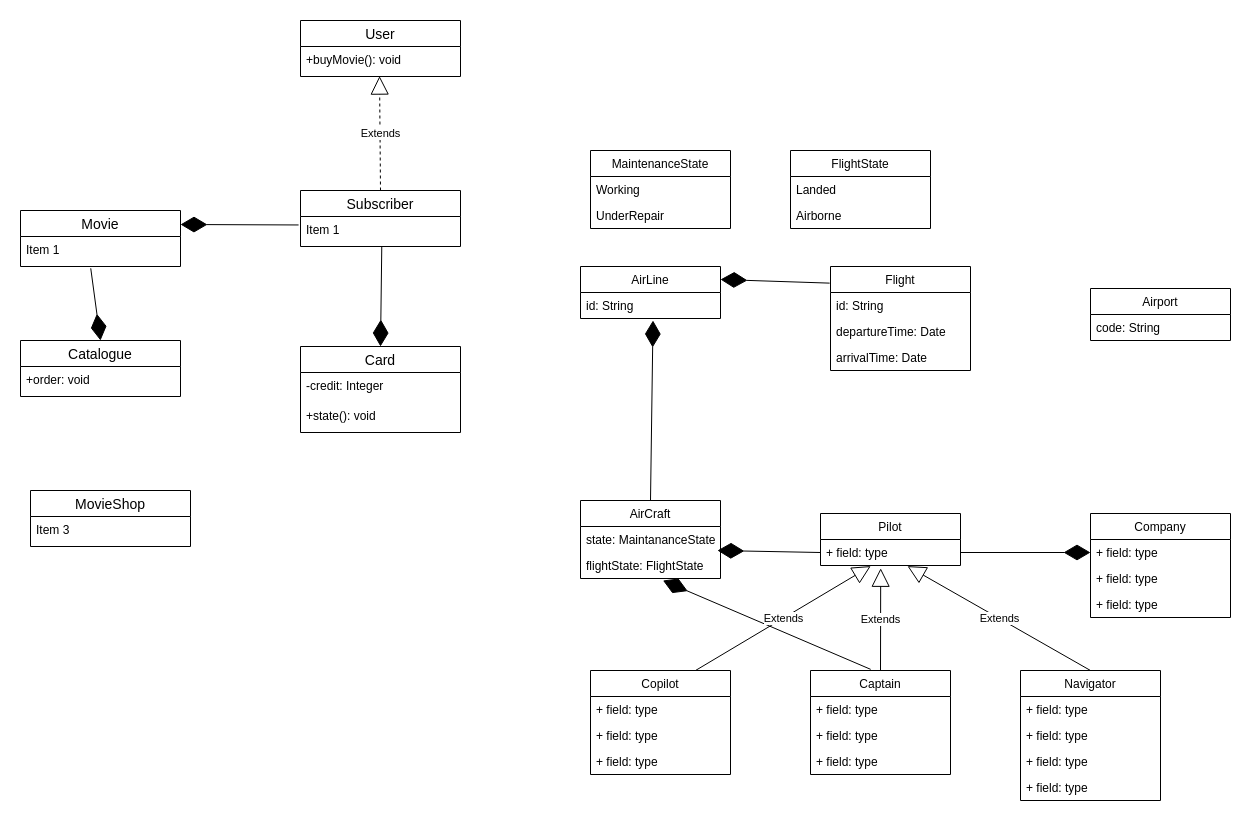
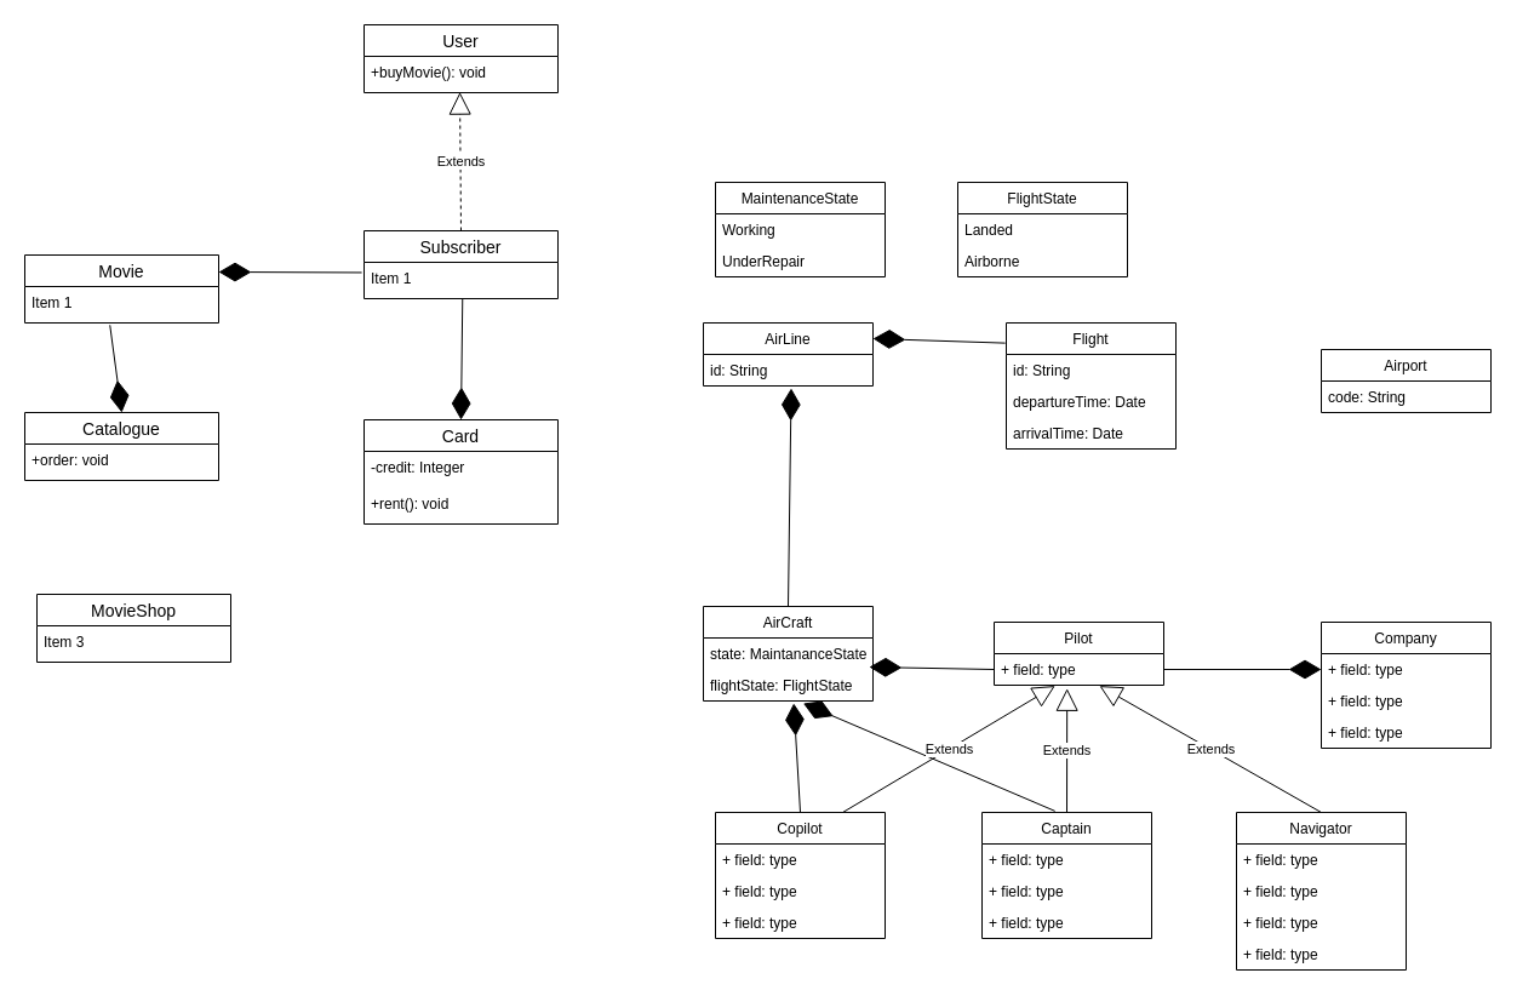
  <mxCell id="0" />
  <mxCell id="1" parent="0" />
  <mxCell id="2" value="MovieShop" style="swimlane;fontStyle=0;childLayout=stackLayout;horizontal=1;startSize=26;horizontalStack=0;resizeParent=1;resizeParentMax=0;resizeLast=0;collapsible=1;marginBottom=0;align=center;fontSize=14;" vertex="1" parent="1"><mxGeometry x="30" y="490" width="160" height="56" as="geometry" /></mxCell>
  <mxCell id="3" value="Item 3" style="text;strokeColor=none;fillColor=none;spacingLeft=4;spacingRight=4;overflow=hidden;rotatable=0;points=[[0,0.5],[1,0.5]];portConstraint=eastwest;fontSize=12;" vertex="1" parent="2"><mxGeometry y="26" width="160" height="30" as="geometry" /></mxCell>
  <mxCell id="4" value="Catalogue" style="swimlane;fontStyle=0;childLayout=stackLayout;horizontal=1;startSize=26;horizontalStack=0;resizeParent=1;resizeParentMax=0;resizeLast=0;collapsible=1;marginBottom=0;align=center;fontSize=14;" vertex="1" parent="1"><mxGeometry x="20" y="340" width="160" height="56" as="geometry" /></mxCell>
  <mxCell id="5" value="+order: void" style="text;strokeColor=none;fillColor=none;spacingLeft=4;spacingRight=4;overflow=hidden;rotatable=0;points=[[0,0.5],[1,0.5]];portConstraint=eastwest;fontSize=12;" vertex="1" parent="4"><mxGeometry y="26" width="160" height="30" as="geometry" /></mxCell>
  <mxCell id="6" value="Movie" style="swimlane;fontStyle=0;childLayout=stackLayout;horizontal=1;startSize=26;horizontalStack=0;resizeParent=1;resizeParentMax=0;resizeLast=0;collapsible=1;marginBottom=0;align=center;fontSize=14;" vertex="1" parent="1"><mxGeometry x="20" y="210" width="160" height="56" as="geometry" /></mxCell>
  <mxCell id="7" value="Item 1" style="text;strokeColor=none;fillColor=none;spacingLeft=4;spacingRight=4;overflow=hidden;rotatable=0;points=[[0,0.5],[1,0.5]];portConstraint=eastwest;fontSize=12;" vertex="1" parent="6"><mxGeometry y="26" width="160" height="30" as="geometry" /></mxCell>
  <mxCell id="8" value="Subscriber" style="swimlane;fontStyle=0;childLayout=stackLayout;horizontal=1;startSize=26;horizontalStack=0;resizeParent=1;resizeParentMax=0;resizeLast=0;collapsible=1;marginBottom=0;align=center;fontSize=14;" vertex="1" parent="1"><mxGeometry x="300" y="190" width="160" height="56" as="geometry" /></mxCell>
  <mxCell id="9" value="Item 1" style="text;strokeColor=none;fillColor=none;spacingLeft=4;spacingRight=4;overflow=hidden;rotatable=0;points=[[0,0.5],[1,0.5]];portConstraint=eastwest;fontSize=12;" vertex="1" parent="8"><mxGeometry y="26" width="160" height="30" as="geometry" /></mxCell>
  <mxCell id="10" value="User" style="swimlane;fontStyle=0;childLayout=stackLayout;horizontal=1;startSize=26;horizontalStack=0;resizeParent=1;resizeParentMax=0;resizeLast=0;collapsible=1;marginBottom=0;align=center;fontSize=14;" vertex="1" parent="1"><mxGeometry x="300" y="20" width="160" height="56" as="geometry" /></mxCell>
  <mxCell id="11" value="+buyMovie(): void" style="text;strokeColor=none;fillColor=none;spacingLeft=4;spacingRight=4;overflow=hidden;rotatable=0;points=[[0,0.5],[1,0.5]];portConstraint=eastwest;fontSize=12;" vertex="1" parent="10"><mxGeometry y="26" width="160" height="30" as="geometry" /></mxCell>
  <mxCell id="12" value="Card" style="swimlane;fontStyle=0;childLayout=stackLayout;horizontal=1;startSize=26;horizontalStack=0;resizeParent=1;resizeParentMax=0;resizeLast=0;collapsible=1;marginBottom=0;align=center;fontSize=14;" vertex="1" parent="1"><mxGeometry x="300" y="346" width="160" height="86" as="geometry" /></mxCell>
  <mxCell id="13" value="-credit: Integer" style="text;strokeColor=none;fillColor=none;spacingLeft=4;spacingRight=4;overflow=hidden;rotatable=0;points=[[0,0.5],[1,0.5]];portConstraint=eastwest;fontSize=12;" vertex="1" parent="12"><mxGeometry y="26" width="160" height="30" as="geometry" /></mxCell>
- <mxCell id="14" value="+state(): void" style="text;strokeColor=none;fillColor=none;spacingLeft=4;spacingRight=4;overflow=hidden;rotatable=0;points=[[0,0.5],[1,0.5]];portConstraint=eastwest;fontSize=12;" vertex="1" parent="12"><mxGeometry y="56" width="160" height="30" as="geometry" /></mxCell>
+ <mxCell id="14" value="+rent(): void" style="text;strokeColor=none;fillColor=none;spacingLeft=4;spacingRight=4;overflow=hidden;rotatable=0;points=[[0,0.5],[1,0.5]];portConstraint=eastwest;fontSize=12;" vertex="1" parent="12"><mxGeometry y="56" width="160" height="30" as="geometry" /></mxCell>
  <mxCell id="15" value="Extends" style="endArrow=block;endSize=16;endFill=0;html=1;exitX=0.5;exitY=0;exitDx=0;exitDy=0;entryX=0.494;entryY=0.986;entryDx=0;entryDy=0;entryPerimeter=0;dashed=1;" edge="1" parent="1" source="8" target="11"><mxGeometry width="160" relative="1" as="geometry"><mxPoint x="190" y="270" as="sourcePoint" /><mxPoint x="350" y="270" as="targetPoint" /></mxGeometry></mxCell>
  <mxCell id="16" value="" style="endArrow=diamondThin;endFill=1;endSize=24;html=1;exitX=0.508;exitY=0.986;exitDx=0;exitDy=0;exitPerimeter=0;entryX=0.5;entryY=0;entryDx=0;entryDy=0;" edge="1" parent="1" source="9" target="12"><mxGeometry width="160" relative="1" as="geometry"><mxPoint x="190" y="270" as="sourcePoint" /><mxPoint x="350" y="270" as="targetPoint" /></mxGeometry></mxCell>
  <mxCell id="17" value="" style="endArrow=diamondThin;endFill=1;endSize=24;html=1;exitX=-0.012;exitY=0.282;exitDx=0;exitDy=0;exitPerimeter=0;entryX=1;entryY=0.25;entryDx=0;entryDy=0;" edge="1" parent="1" source="9" target="6"><mxGeometry width="160" relative="1" as="geometry"><mxPoint x="190" y="270" as="sourcePoint" /><mxPoint x="350" y="270" as="targetPoint" /></mxGeometry></mxCell>
  <mxCell id="18" value="" style="endArrow=diamondThin;endFill=1;endSize=24;html=1;exitX=0.439;exitY=1.06;exitDx=0;exitDy=0;exitPerimeter=0;entryX=0.5;entryY=0;entryDx=0;entryDy=0;" edge="1" parent="1" source="7" target="4"><mxGeometry width="160" relative="1" as="geometry"><mxPoint x="190" y="270" as="sourcePoint" /><mxPoint x="350" y="270" as="targetPoint" /></mxGeometry></mxCell>
  <mxCell id="19" value="MaintenanceState" style="swimlane;fontStyle=0;childLayout=stackLayout;horizontal=1;startSize=26;fillColor=none;horizontalStack=0;resizeParent=1;resizeParentMax=0;resizeLast=0;collapsible=1;marginBottom=0;" vertex="1" parent="1"><mxGeometry x="590" y="150" width="140" height="78" as="geometry" /></mxCell>
  <mxCell id="20" value="Working" style="text;strokeColor=none;fillColor=none;align=left;verticalAlign=top;spacingLeft=4;spacingRight=4;overflow=hidden;rotatable=0;points=[[0,0.5],[1,0.5]];portConstraint=eastwest;" vertex="1" parent="19"><mxGeometry y="26" width="140" height="26" as="geometry" /></mxCell>
  <mxCell id="21" value="UnderRepair" style="text;strokeColor=none;fillColor=none;align=left;verticalAlign=top;spacingLeft=4;spacingRight=4;overflow=hidden;rotatable=0;points=[[0,0.5],[1,0.5]];portConstraint=eastwest;" vertex="1" parent="19"><mxGeometry y="52" width="140" height="26" as="geometry" /></mxCell>
  <mxCell id="22" value="FlightState" style="swimlane;fontStyle=0;childLayout=stackLayout;horizontal=1;startSize=26;fillColor=none;horizontalStack=0;resizeParent=1;resizeParentMax=0;resizeLast=0;collapsible=1;marginBottom=0;" vertex="1" parent="1"><mxGeometry x="790" y="150" width="140" height="78" as="geometry" /></mxCell>
  <mxCell id="23" value="Landed" style="text;strokeColor=none;fillColor=none;align=left;verticalAlign=top;spacingLeft=4;spacingRight=4;overflow=hidden;rotatable=0;points=[[0,0.5],[1,0.5]];portConstraint=eastwest;" vertex="1" parent="22"><mxGeometry y="26" width="140" height="26" as="geometry" /></mxCell>
  <mxCell id="24" value="Airborne" style="text;strokeColor=none;fillColor=none;align=left;verticalAlign=top;spacingLeft=4;spacingRight=4;overflow=hidden;rotatable=0;points=[[0,0.5],[1,0.5]];portConstraint=eastwest;" vertex="1" parent="22"><mxGeometry y="52" width="140" height="26" as="geometry" /></mxCell>
  <mxCell id="25" value="AirLine" style="swimlane;fontStyle=0;childLayout=stackLayout;horizontal=1;startSize=26;fillColor=none;horizontalStack=0;resizeParent=1;resizeParentMax=0;resizeLast=0;collapsible=1;marginBottom=0;" vertex="1" parent="1"><mxGeometry x="580" y="266" width="140" height="52" as="geometry" /></mxCell>
  <mxCell id="26" value="id: String" style="text;strokeColor=none;fillColor=none;align=left;verticalAlign=top;spacingLeft=4;spacingRight=4;overflow=hidden;rotatable=0;points=[[0,0.5],[1,0.5]];portConstraint=eastwest;" vertex="1" parent="25"><mxGeometry y="26" width="140" height="26" as="geometry" /></mxCell>
  <mxCell id="27" value="Flight" style="swimlane;fontStyle=0;childLayout=stackLayout;horizontal=1;startSize=26;fillColor=none;horizontalStack=0;resizeParent=1;resizeParentMax=0;resizeLast=0;collapsible=1;marginBottom=0;" vertex="1" parent="1"><mxGeometry x="830" y="266" width="140" height="104" as="geometry" /></mxCell>
  <mxCell id="28" value="id: String" style="text;strokeColor=none;fillColor=none;align=left;verticalAlign=top;spacingLeft=4;spacingRight=4;overflow=hidden;rotatable=0;points=[[0,0.5],[1,0.5]];portConstraint=eastwest;" vertex="1" parent="27"><mxGeometry y="26" width="140" height="26" as="geometry" /></mxCell>
  <mxCell id="29" value="departureTime: Date" style="text;strokeColor=none;fillColor=none;align=left;verticalAlign=top;spacingLeft=4;spacingRight=4;overflow=hidden;rotatable=0;points=[[0,0.5],[1,0.5]];portConstraint=eastwest;" vertex="1" parent="27"><mxGeometry y="52" width="140" height="26" as="geometry" /></mxCell>
  <mxCell id="30" value="arrivalTime: Date" style="text;strokeColor=none;fillColor=none;align=left;verticalAlign=top;spacingLeft=4;spacingRight=4;overflow=hidden;rotatable=0;points=[[0,0.5],[1,0.5]];portConstraint=eastwest;" vertex="1" parent="27"><mxGeometry y="78" width="140" height="26" as="geometry" /></mxCell>
  <mxCell id="31" value="Airport" style="swimlane;fontStyle=0;childLayout=stackLayout;horizontal=1;startSize=26;fillColor=none;horizontalStack=0;resizeParent=1;resizeParentMax=0;resizeLast=0;collapsible=1;marginBottom=0;" vertex="1" parent="1"><mxGeometry x="1090" y="288" width="140" height="52" as="geometry" /></mxCell>
  <mxCell id="32" value="code: String" style="text;strokeColor=none;fillColor=none;align=left;verticalAlign=top;spacingLeft=4;spacingRight=4;overflow=hidden;rotatable=0;points=[[0,0.5],[1,0.5]];portConstraint=eastwest;" vertex="1" parent="31"><mxGeometry y="26" width="140" height="26" as="geometry" /></mxCell>
  <mxCell id="33" value="AirCraft" style="swimlane;fontStyle=0;childLayout=stackLayout;horizontal=1;startSize=26;fillColor=none;horizontalStack=0;resizeParent=1;resizeParentMax=0;resizeLast=0;collapsible=1;marginBottom=0;" vertex="1" parent="1"><mxGeometry x="580" y="500" width="140" height="78" as="geometry" /></mxCell>
  <mxCell id="34" value="state: MaintananceState" style="text;strokeColor=none;fillColor=none;align=left;verticalAlign=top;spacingLeft=4;spacingRight=4;overflow=hidden;rotatable=0;points=[[0,0.5],[1,0.5]];portConstraint=eastwest;" vertex="1" parent="33"><mxGeometry y="26" width="140" height="26" as="geometry" /></mxCell>
  <mxCell id="35" value="flightState: FlightState" style="text;strokeColor=none;fillColor=none;align=left;verticalAlign=top;spacingLeft=4;spacingRight=4;overflow=hidden;rotatable=0;points=[[0,0.5],[1,0.5]];portConstraint=eastwest;" vertex="1" parent="33"><mxGeometry y="52" width="140" height="26" as="geometry" /></mxCell>
  <mxCell id="36" value="Pilot" style="swimlane;fontStyle=0;childLayout=stackLayout;horizontal=1;startSize=26;fillColor=none;horizontalStack=0;resizeParent=1;resizeParentMax=0;resizeLast=0;collapsible=1;marginBottom=0;" vertex="1" parent="1"><mxGeometry x="820" y="513" width="140" height="52" as="geometry" /></mxCell>
  <mxCell id="37" value="+ field: type" style="text;strokeColor=none;fillColor=none;align=left;verticalAlign=top;spacingLeft=4;spacingRight=4;overflow=hidden;rotatable=0;points=[[0,0.5],[1,0.5]];portConstraint=eastwest;" vertex="1" parent="36"><mxGeometry y="26" width="140" height="26" as="geometry" /></mxCell>
  <mxCell id="38" value="Company" style="swimlane;fontStyle=0;childLayout=stackLayout;horizontal=1;startSize=26;fillColor=none;horizontalStack=0;resizeParent=1;resizeParentMax=0;resizeLast=0;collapsible=1;marginBottom=0;" vertex="1" parent="1"><mxGeometry x="1090" y="513" width="140" height="104" as="geometry" /></mxCell>
  <mxCell id="39" value="+ field: type" style="text;strokeColor=none;fillColor=none;align=left;verticalAlign=top;spacingLeft=4;spacingRight=4;overflow=hidden;rotatable=0;points=[[0,0.5],[1,0.5]];portConstraint=eastwest;" vertex="1" parent="38"><mxGeometry y="26" width="140" height="26" as="geometry" /></mxCell>
  <mxCell id="40" value="+ field: type" style="text;strokeColor=none;fillColor=none;align=left;verticalAlign=top;spacingLeft=4;spacingRight=4;overflow=hidden;rotatable=0;points=[[0,0.5],[1,0.5]];portConstraint=eastwest;" vertex="1" parent="38"><mxGeometry y="52" width="140" height="26" as="geometry" /></mxCell>
  <mxCell id="41" value="+ field: type" style="text;strokeColor=none;fillColor=none;align=left;verticalAlign=top;spacingLeft=4;spacingRight=4;overflow=hidden;rotatable=0;points=[[0,0.5],[1,0.5]];portConstraint=eastwest;" vertex="1" parent="38"><mxGeometry y="78" width="140" height="26" as="geometry" /></mxCell>
  <mxCell id="42" value="Copilot" style="swimlane;fontStyle=0;childLayout=stackLayout;horizontal=1;startSize=26;fillColor=none;horizontalStack=0;resizeParent=1;resizeParentMax=0;resizeLast=0;collapsible=1;marginBottom=0;" vertex="1" parent="1"><mxGeometry x="590" y="670" width="140" height="104" as="geometry" /></mxCell>
  <mxCell id="43" value="+ field: type" style="text;strokeColor=none;fillColor=none;align=left;verticalAlign=top;spacingLeft=4;spacingRight=4;overflow=hidden;rotatable=0;points=[[0,0.5],[1,0.5]];portConstraint=eastwest;" vertex="1" parent="42"><mxGeometry y="26" width="140" height="26" as="geometry" /></mxCell>
  <mxCell id="44" value="+ field: type" style="text;strokeColor=none;fillColor=none;align=left;verticalAlign=top;spacingLeft=4;spacingRight=4;overflow=hidden;rotatable=0;points=[[0,0.5],[1,0.5]];portConstraint=eastwest;" vertex="1" parent="42"><mxGeometry y="52" width="140" height="26" as="geometry" /></mxCell>
  <mxCell id="45" value="+ field: type" style="text;strokeColor=none;fillColor=none;align=left;verticalAlign=top;spacingLeft=4;spacingRight=4;overflow=hidden;rotatable=0;points=[[0,0.5],[1,0.5]];portConstraint=eastwest;" vertex="1" parent="42"><mxGeometry y="78" width="140" height="26" as="geometry" /></mxCell>
  <mxCell id="46" value="Navigator" style="swimlane;fontStyle=0;childLayout=stackLayout;horizontal=1;startSize=26;fillColor=none;horizontalStack=0;resizeParent=1;resizeParentMax=0;resizeLast=0;collapsible=1;marginBottom=0;" vertex="1" parent="1"><mxGeometry x="1020" y="670" width="140" height="130" as="geometry" /></mxCell>
  <mxCell id="47" value="+ field: type" style="text;strokeColor=none;fillColor=none;align=left;verticalAlign=top;spacingLeft=4;spacingRight=4;overflow=hidden;rotatable=0;points=[[0,0.5],[1,0.5]];portConstraint=eastwest;" vertex="1" parent="46"><mxGeometry y="26" width="140" height="26" as="geometry" /></mxCell>
  <mxCell id="48" value="+ field: type" style="text;strokeColor=none;fillColor=none;align=left;verticalAlign=top;spacingLeft=4;spacingRight=4;overflow=hidden;rotatable=0;points=[[0,0.5],[1,0.5]];portConstraint=eastwest;" vertex="1" parent="46"><mxGeometry y="52" width="140" height="26" as="geometry" /></mxCell>
  <mxCell id="49" value="+ field: type" style="text;strokeColor=none;fillColor=none;align=left;verticalAlign=top;spacingLeft=4;spacingRight=4;overflow=hidden;rotatable=0;points=[[0,0.5],[1,0.5]];portConstraint=eastwest;" vertex="1" parent="46"><mxGeometry y="78" width="140" height="26" as="geometry" /></mxCell>
  <mxCell id="50" value="+ field: type" style="text;strokeColor=none;fillColor=none;align=left;verticalAlign=top;spacingLeft=4;spacingRight=4;overflow=hidden;rotatable=0;points=[[0,0.5],[1,0.5]];portConstraint=eastwest;" vertex="1" parent="46"><mxGeometry y="104" width="140" height="26" as="geometry" /></mxCell>
  <mxCell id="51" value="Captain" style="swimlane;fontStyle=0;childLayout=stackLayout;horizontal=1;startSize=26;fillColor=none;horizontalStack=0;resizeParent=1;resizeParentMax=0;resizeLast=0;collapsible=1;marginBottom=0;" vertex="1" parent="1"><mxGeometry x="810" y="670" width="140" height="104" as="geometry" /></mxCell>
  <mxCell id="52" value="+ field: type" style="text;strokeColor=none;fillColor=none;align=left;verticalAlign=top;spacingLeft=4;spacingRight=4;overflow=hidden;rotatable=0;points=[[0,0.5],[1,0.5]];portConstraint=eastwest;" vertex="1" parent="51"><mxGeometry y="26" width="140" height="26" as="geometry" /></mxCell>
  <mxCell id="53" value="+ field: type" style="text;strokeColor=none;fillColor=none;align=left;verticalAlign=top;spacingLeft=4;spacingRight=4;overflow=hidden;rotatable=0;points=[[0,0.5],[1,0.5]];portConstraint=eastwest;" vertex="1" parent="51"><mxGeometry y="52" width="140" height="26" as="geometry" /></mxCell>
  <mxCell id="54" value="+ field: type" style="text;strokeColor=none;fillColor=none;align=left;verticalAlign=top;spacingLeft=4;spacingRight=4;overflow=hidden;rotatable=0;points=[[0,0.5],[1,0.5]];portConstraint=eastwest;" vertex="1" parent="51"><mxGeometry y="78" width="140" height="26" as="geometry" /></mxCell>
  <mxCell id="55" value="" style="endArrow=diamondThin;endFill=1;endSize=24;html=1;exitX=-0.006;exitY=0.16;exitDx=0;exitDy=0;exitPerimeter=0;entryX=1;entryY=0.25;entryDx=0;entryDy=0;" edge="1" parent="1" source="27" target="25"><mxGeometry width="160" relative="1" as="geometry"><mxPoint x="740" y="380" as="sourcePoint" /><mxPoint x="900" y="380" as="targetPoint" /></mxGeometry></mxCell>
  <mxCell id="56" value="" style="endArrow=diamondThin;endFill=1;endSize=24;html=1;exitX=0.5;exitY=0;exitDx=0;exitDy=0;entryX=0.518;entryY=1.077;entryDx=0;entryDy=0;entryPerimeter=0;" edge="1" parent="1" source="33" target="26"><mxGeometry width="160" relative="1" as="geometry"><mxPoint x="740" y="380" as="sourcePoint" /><mxPoint x="900" y="380" as="targetPoint" /></mxGeometry></mxCell>
  <mxCell id="57" value="" style="endArrow=diamondThin;endFill=1;endSize=24;html=1;exitX=0;exitY=0.5;exitDx=0;exitDy=0;entryX=0.978;entryY=-0.076;entryDx=0;entryDy=0;entryPerimeter=0;" edge="1" parent="1" source="37" target="35"><mxGeometry width="160" relative="1" as="geometry"><mxPoint x="720" y="600" as="sourcePoint" /><mxPoint x="880" y="600" as="targetPoint" /></mxGeometry></mxCell>
  <mxCell id="58" value="" style="endArrow=diamondThin;endFill=1;endSize=24;html=1;exitX=1;exitY=0.5;exitDx=0;exitDy=0;" edge="1" parent="1" source="37" target="39"><mxGeometry width="160" relative="1" as="geometry"><mxPoint x="870" y="600" as="sourcePoint" /><mxPoint x="1030" y="600" as="targetPoint" /></mxGeometry></mxCell>
+ <mxCell id="59" value="" style="endArrow=diamondThin;endFill=1;endSize=24;html=1;exitX=0.5;exitY=0;exitDx=0;exitDy=0;entryX=0.533;entryY=1.077;entryDx=0;entryDy=0;entryPerimeter=0;" edge="1" parent="1" source="42" target="35"><mxGeometry width="160" relative="1" as="geometry"><mxPoint x="720" y="710" as="sourcePoint" /><mxPoint x="880" y="710" as="targetPoint" /></mxGeometry></mxCell>
  <mxCell id="60" value="" style="endArrow=diamondThin;endFill=1;endSize=24;html=1;exitX=0.43;exitY=-0.011;exitDx=0;exitDy=0;exitPerimeter=0;entryX=0.589;entryY=1.077;entryDx=0;entryDy=0;entryPerimeter=0;" edge="1" parent="1" source="51" target="35"><mxGeometry width="160" relative="1" as="geometry"><mxPoint x="720" y="710" as="sourcePoint" /><mxPoint x="880" y="710" as="targetPoint" /></mxGeometry></mxCell>
  <mxCell id="61" value="Extends" style="endArrow=block;endSize=16;endFill=0;html=1;exitX=0.75;exitY=0;exitDx=0;exitDy=0;entryX=0.359;entryY=1.022;entryDx=0;entryDy=0;entryPerimeter=0;" edge="1" parent="1" source="42" target="37"><mxGeometry width="160" relative="1" as="geometry"><mxPoint x="720" y="710" as="sourcePoint" /><mxPoint x="880" y="710" as="targetPoint" /></mxGeometry></mxCell>
  <mxCell id="62" value="Extends" style="endArrow=block;endSize=16;endFill=0;html=1;exitX=0.5;exitY=0;exitDx=0;exitDy=0;entryX=0.621;entryY=1.022;entryDx=0;entryDy=0;entryPerimeter=0;" edge="1" parent="1" source="46" target="37"><mxGeometry width="160" relative="1" as="geometry"><mxPoint x="930" y="710" as="sourcePoint" /><mxPoint x="1090" y="710" as="targetPoint" /></mxGeometry></mxCell>
  <mxCell id="63" value="Extends" style="endArrow=block;endSize=16;endFill=0;html=1;exitX=0.5;exitY=0;exitDx=0;exitDy=0;entryX=0.43;entryY=1.107;entryDx=0;entryDy=0;entryPerimeter=0;" edge="1" parent="1" source="51" target="37"><mxGeometry width="160" relative="1" as="geometry"><mxPoint x="930" y="710" as="sourcePoint" /><mxPoint x="1090" y="710" as="targetPoint" /></mxGeometry></mxCell>
